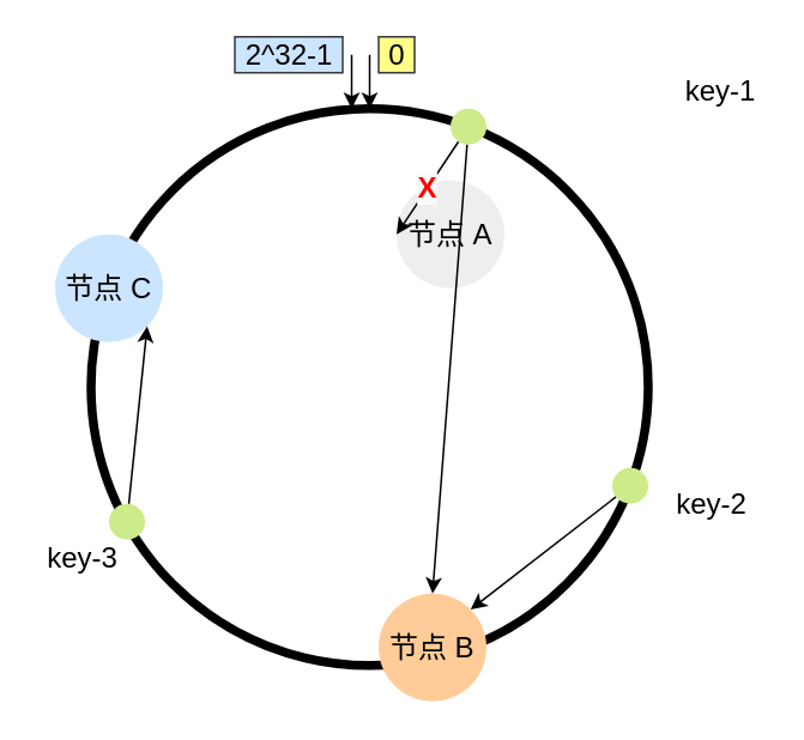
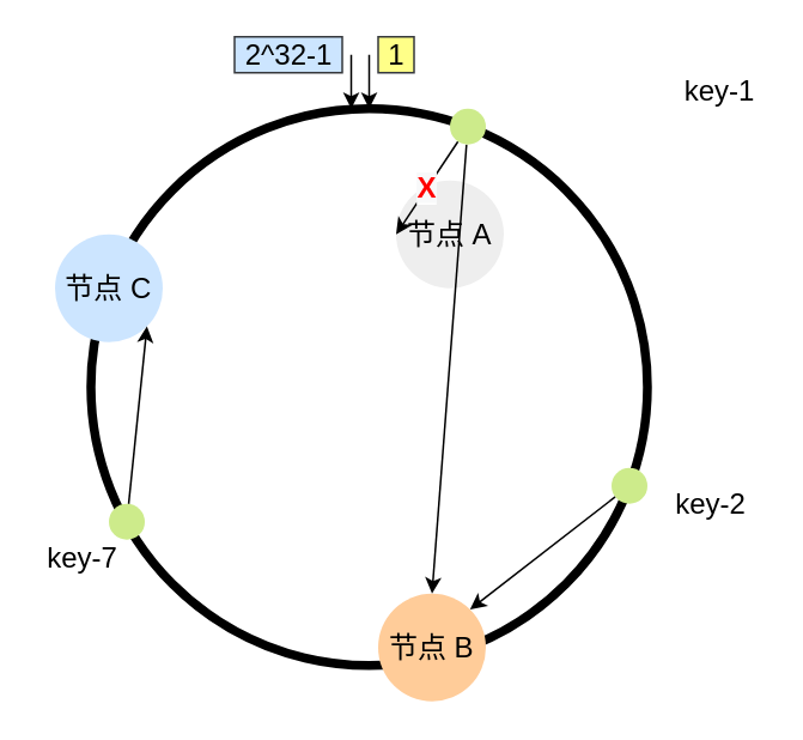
  <mxCell id="0" />
  <mxCell id="1" parent="0" />
  <mxCell id="2" value="" style="ellipse;whiteSpace=wrap;html=1;aspect=fixed;strokeWidth=5;fontSize=16;" vertex="1" parent="1"><mxGeometry x="50" y="60" width="310" height="310" as="geometry" /></mxCell>
  <mxCell id="3" value="" style="endArrow=classic;html=1;rounded=0;entryX=0.5;entryY=0;entryDx=0;entryDy=0;fontSize=16;" edge="1" parent="1" target="2"><mxGeometry width="50" height="50" relative="1" as="geometry"><mxPoint x="205" y="30" as="sourcePoint" /><mxPoint x="240" y="-30" as="targetPoint" /></mxGeometry></mxCell>
- <mxCell id="4" value="0" style="text;html=1;align=center;verticalAlign=middle;resizable=0;points=[];autosize=1;strokeColor=#36393d;fillColor=#ffff88;fontSize=16;" vertex="1" parent="1"><mxGeometry x="210" y="20" width="20" height="20" as="geometry" /></mxCell>
+ <mxCell id="4" value="1" style="text;html=1;align=center;verticalAlign=middle;resizable=0;points=[];autosize=1;strokeColor=#36393d;fillColor=#ffff88;fontSize=16;" vertex="1" parent="1"><mxGeometry x="210" y="20" width="20" height="20" as="geometry" /></mxCell>
  <mxCell id="5" value="" style="endArrow=classic;html=1;rounded=0;entryX=0.5;entryY=0;entryDx=0;entryDy=0;fontSize=16;" edge="1" parent="1"><mxGeometry width="50" height="50" relative="1" as="geometry"><mxPoint x="195" y="30" as="sourcePoint" /><mxPoint x="195" y="60" as="targetPoint" /></mxGeometry></mxCell>
  <mxCell id="6" value="2^32-1" style="text;html=1;align=center;verticalAlign=middle;resizable=0;points=[];autosize=1;strokeColor=#36393d;fillColor=#cce5ff;fontSize=16;" vertex="1" parent="1"><mxGeometry x="130" y="20" width="60" height="20" as="geometry" /></mxCell>
  <mxCell id="7" value="节点 A" style="ellipse;whiteSpace=wrap;html=1;aspect=fixed;fontSize=16;strokeWidth=5;fillColor=#eeeeee;strokeColor=none;" vertex="1" parent="1"><mxGeometry x="220" y="100" width="60" height="60" as="geometry" /></mxCell>
  <mxCell id="8" value="节点 B" style="ellipse;whiteSpace=wrap;html=1;aspect=fixed;fontSize=16;strokeWidth=5;fillColor=#ffcc99;strokeColor=none;" vertex="1" parent="1"><mxGeometry x="210" y="330" width="60" height="60" as="geometry" /></mxCell>
  <mxCell id="9" value="节点 C" style="ellipse;whiteSpace=wrap;html=1;aspect=fixed;fontSize=16;strokeWidth=5;fillColor=#cce5ff;strokeColor=none;" vertex="1" parent="1"><mxGeometry x="30" y="130" width="60" height="60" as="geometry" /></mxCell>
  <mxCell id="10" style="rounded=0;orthogonalLoop=1;jettySize=auto;html=1;entryX=1;entryY=0;entryDx=0;entryDy=0;fontSize=16;" edge="1" parent="1" source="11" target="8"><mxGeometry relative="1" as="geometry"><mxPoint x="320" y="300" as="targetPoint" /></mxGeometry></mxCell>
  <mxCell id="11" value="" style="ellipse;whiteSpace=wrap;html=1;aspect=fixed;fontSize=16;strokeWidth=5;fillColor=#cdeb8b;strokeColor=none;" vertex="1" parent="1"><mxGeometry x="340" y="260" width="20" height="20" as="geometry" /></mxCell>
  <mxCell id="12" value="key-2" style="text;html=1;align=center;verticalAlign=middle;resizable=0;points=[];autosize=1;strokeColor=none;fillColor=none;fontSize=16;" vertex="1" parent="1"><mxGeometry x="370" y="270" width="50" height="20" as="geometry" /></mxCell>
  <mxCell id="13" style="edgeStyle=none;rounded=0;orthogonalLoop=1;jettySize=auto;html=1;entryX=1;entryY=1;entryDx=0;entryDy=0;fontSize=16;" edge="1" parent="1" source="14" target="9"><mxGeometry relative="1" as="geometry" /></mxCell>
  <mxCell id="14" value="" style="ellipse;whiteSpace=wrap;html=1;aspect=fixed;fontSize=16;strokeWidth=5;fillColor=#cdeb8b;strokeColor=none;" vertex="1" parent="1"><mxGeometry x="60" y="280" width="20" height="20" as="geometry" /></mxCell>
- <mxCell id="15" value="key-3" style="text;html=1;align=center;verticalAlign=middle;resizable=0;points=[];autosize=1;strokeColor=none;fillColor=none;fontSize=16;" vertex="1" parent="1"><mxGeometry x="20" y="300" width="50" height="20" as="geometry" /></mxCell>
+ <mxCell id="15" value="key-7" style="text;html=1;align=center;verticalAlign=middle;resizable=0;points=[];autosize=1;strokeColor=none;fillColor=none;fontSize=16;" vertex="1" parent="1"><mxGeometry x="20" y="300" width="50" height="20" as="geometry" /></mxCell>
  <mxCell id="16" value="&lt;span style=&quot;color: rgb(255, 0, 0); font-family: helvetica; font-size: 16px; font-style: normal; font-weight: bold; letter-spacing: normal; text-align: center; text-indent: 0px; text-transform: none; word-spacing: 0px; background-color: rgb(248, 249, 250); text-decoration: none; display: inline; float: none;&quot;&gt;X&lt;/span&gt;" style="edgeStyle=none;rounded=0;orthogonalLoop=1;jettySize=auto;html=1;entryX=0;entryY=0.5;entryDx=0;entryDy=0;fontSize=16;" edge="1" parent="1" source="18" target="7"><mxGeometry relative="1" as="geometry" /></mxCell>
  <mxCell id="17" style="edgeStyle=none;rounded=0;orthogonalLoop=1;jettySize=auto;html=1;entryX=0.5;entryY=0;entryDx=0;entryDy=0;fontSize=16;fontColor=#FF0000;" edge="1" parent="1" source="18" target="8"><mxGeometry relative="1" as="geometry" /></mxCell>
  <mxCell id="18" value="" style="ellipse;whiteSpace=wrap;html=1;aspect=fixed;fontSize=16;strokeWidth=5;fillColor=#cdeb8b;strokeColor=none;" vertex="1" parent="1"><mxGeometry x="250" y="60" width="20" height="20" as="geometry" /></mxCell>
  <mxCell id="19" value="key-1" style="text;html=1;align=center;verticalAlign=middle;resizable=0;points=[];autosize=1;strokeColor=none;fillColor=none;fontSize=16;" vertex="1" parent="1"><mxGeometry x="375" y="40" width="50" height="20" as="geometry" /></mxCell>
